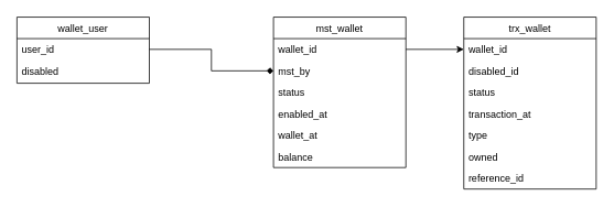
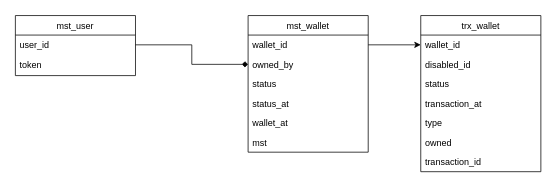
  <mxCell id="0" />
  <mxCell id="1" parent="0" />
- <mxCell id="2" value="wallet_user" style="swimlane;fontStyle=0;align=center;verticalAlign=top;childLayout=stackLayout;horizontal=1;startSize=26;horizontalStack=0;resizeParent=1;resizeLast=0;collapsible=1;marginBottom=0;rounded=0;shadow=0;strokeWidth=1;" parent="1" vertex="1"><mxGeometry x="20" y="20" width="160" height="80" as="geometry"><mxRectangle x="230" y="140" width="160" height="26" as="alternateBounds" /></mxGeometry></mxCell>
+ <mxCell id="2" value="mst_user" style="swimlane;fontStyle=0;align=center;verticalAlign=top;childLayout=stackLayout;horizontal=1;startSize=26;horizontalStack=0;resizeParent=1;resizeLast=0;collapsible=1;marginBottom=0;rounded=0;shadow=0;strokeWidth=1;" parent="1" vertex="1"><mxGeometry x="20" y="20" width="160" height="80" as="geometry"><mxRectangle x="230" y="140" width="160" height="26" as="alternateBounds" /></mxGeometry></mxCell>
  <mxCell id="3" value="user_id" style="text;align=left;verticalAlign=top;spacingLeft=4;spacingRight=4;overflow=hidden;rotatable=0;points=[[0,0.5],[1,0.5]];portConstraint=eastwest;" parent="2" vertex="1"><mxGeometry y="26" width="160" height="26" as="geometry" /></mxCell>
- <mxCell id="4" value="disabled" style="text;align=left;verticalAlign=top;spacingLeft=4;spacingRight=4;overflow=hidden;rotatable=0;points=[[0,0.5],[1,0.5]];portConstraint=eastwest;rounded=0;shadow=0;html=0;" parent="2" vertex="1"><mxGeometry y="52" width="160" height="26" as="geometry" /></mxCell>
+ <mxCell id="4" value="token" style="text;align=left;verticalAlign=top;spacingLeft=4;spacingRight=4;overflow=hidden;rotatable=0;points=[[0,0.5],[1,0.5]];portConstraint=eastwest;rounded=0;shadow=0;html=0;" parent="2" vertex="1"><mxGeometry y="52" width="160" height="26" as="geometry" /></mxCell>
  <mxCell id="5" value="mst_wallet&#10;" style="swimlane;fontStyle=0;align=center;verticalAlign=top;childLayout=stackLayout;horizontal=1;startSize=26;horizontalStack=0;resizeParent=1;resizeLast=0;collapsible=1;marginBottom=0;rounded=0;shadow=0;strokeWidth=1;" parent="1" vertex="1"><mxGeometry x="330" y="20" width="160" height="182" as="geometry"><mxRectangle x="230" y="140" width="160" height="26" as="alternateBounds" /></mxGeometry></mxCell>
  <mxCell id="6" value="wallet_id" style="text;align=left;verticalAlign=top;spacingLeft=4;spacingRight=4;overflow=hidden;rotatable=0;points=[[0,0.5],[1,0.5]];portConstraint=eastwest;" parent="5" vertex="1"><mxGeometry y="26" width="160" height="26" as="geometry" /></mxCell>
- <mxCell id="7" value="mst_by" style="text;align=left;verticalAlign=top;spacingLeft=4;spacingRight=4;overflow=hidden;rotatable=0;points=[[0,0.5],[1,0.5]];portConstraint=eastwest;rounded=0;shadow=0;html=0;" parent="5" vertex="1"><mxGeometry y="52" width="160" height="26" as="geometry" /></mxCell>
+ <mxCell id="7" value="owned_by" style="text;align=left;verticalAlign=top;spacingLeft=4;spacingRight=4;overflow=hidden;rotatable=0;points=[[0,0.5],[1,0.5]];portConstraint=eastwest;rounded=0;shadow=0;html=0;" parent="5" vertex="1"><mxGeometry y="52" width="160" height="26" as="geometry" /></mxCell>
  <mxCell id="8" value="status" style="text;align=left;verticalAlign=top;spacingLeft=4;spacingRight=4;overflow=hidden;rotatable=0;points=[[0,0.5],[1,0.5]];portConstraint=eastwest;rounded=0;shadow=0;html=0;" parent="5" vertex="1"><mxGeometry y="78" width="160" height="26" as="geometry" /></mxCell>
- <mxCell id="9" value="enabled_at" style="text;align=left;verticalAlign=top;spacingLeft=4;spacingRight=4;overflow=hidden;rotatable=0;points=[[0,0.5],[1,0.5]];portConstraint=eastwest;rounded=0;shadow=0;html=0;" parent="5" vertex="1"><mxGeometry y="104" width="160" height="26" as="geometry" /></mxCell>
+ <mxCell id="9" value="status_at" style="text;align=left;verticalAlign=top;spacingLeft=4;spacingRight=4;overflow=hidden;rotatable=0;points=[[0,0.5],[1,0.5]];portConstraint=eastwest;rounded=0;shadow=0;html=0;" parent="5" vertex="1"><mxGeometry y="104" width="160" height="26" as="geometry" /></mxCell>
  <mxCell id="10" value="wallet_at" style="text;align=left;verticalAlign=top;spacingLeft=4;spacingRight=4;overflow=hidden;rotatable=0;points=[[0,0.5],[1,0.5]];portConstraint=eastwest;rounded=0;shadow=0;html=0;" parent="5" vertex="1"><mxGeometry y="130" width="160" height="26" as="geometry" /></mxCell>
- <mxCell id="11" value="balance" style="text;align=left;verticalAlign=top;spacingLeft=4;spacingRight=4;overflow=hidden;rotatable=0;points=[[0,0.5],[1,0.5]];portConstraint=eastwest;rounded=0;shadow=0;html=0;" parent="5" vertex="1"><mxGeometry y="156" width="160" height="26" as="geometry" /></mxCell>
+ <mxCell id="11" value="mst" style="text;align=left;verticalAlign=top;spacingLeft=4;spacingRight=4;overflow=hidden;rotatable=0;points=[[0,0.5],[1,0.5]];portConstraint=eastwest;rounded=0;shadow=0;html=0;" parent="5" vertex="1"><mxGeometry y="156" width="160" height="26" as="geometry" /></mxCell>
  <mxCell id="12" style="edgeStyle=orthogonalEdgeStyle;rounded=0;orthogonalLoop=1;jettySize=auto;html=1;endArrow=diamond;" parent="1" source="3" target="7" edge="1"><mxGeometry relative="1" as="geometry" /></mxCell>
  <mxCell id="13" value="trx_wallet" style="swimlane;fontStyle=0;align=center;verticalAlign=top;childLayout=stackLayout;horizontal=1;startSize=26;horizontalStack=0;resizeParent=1;resizeLast=0;collapsible=1;marginBottom=0;rounded=0;shadow=0;strokeWidth=1;" parent="1" vertex="1"><mxGeometry x="560" y="20" width="160" height="208" as="geometry"><mxRectangle x="230" y="140" width="160" height="26" as="alternateBounds" /></mxGeometry></mxCell>
  <mxCell id="14" value="wallet_id" style="text;align=left;verticalAlign=top;spacingLeft=4;spacingRight=4;overflow=hidden;rotatable=0;points=[[0,0.5],[1,0.5]];portConstraint=eastwest;rounded=0;shadow=0;html=0;" parent="13" vertex="1"><mxGeometry y="26" width="160" height="26" as="geometry" /></mxCell>
  <mxCell id="15" value="disabled_id" style="text;align=left;verticalAlign=top;spacingLeft=4;spacingRight=4;overflow=hidden;rotatable=0;points=[[0,0.5],[1,0.5]];portConstraint=eastwest;" parent="13" vertex="1"><mxGeometry y="52" width="160" height="26" as="geometry" /></mxCell>
  <mxCell id="16" value="status" style="text;align=left;verticalAlign=top;spacingLeft=4;spacingRight=4;overflow=hidden;rotatable=0;points=[[0,0.5],[1,0.5]];portConstraint=eastwest;rounded=0;shadow=0;html=0;" parent="13" vertex="1"><mxGeometry y="78" width="160" height="26" as="geometry" /></mxCell>
  <mxCell id="17" value="transaction_at" style="text;align=left;verticalAlign=top;spacingLeft=4;spacingRight=4;overflow=hidden;rotatable=0;points=[[0,0.5],[1,0.5]];portConstraint=eastwest;rounded=0;shadow=0;html=0;" parent="13" vertex="1"><mxGeometry y="104" width="160" height="26" as="geometry" /></mxCell>
  <mxCell id="18" value="type" style="text;align=left;verticalAlign=top;spacingLeft=4;spacingRight=4;overflow=hidden;rotatable=0;points=[[0,0.5],[1,0.5]];portConstraint=eastwest;rounded=0;shadow=0;html=0;" parent="13" vertex="1"><mxGeometry y="130" width="160" height="26" as="geometry" /></mxCell>
  <mxCell id="19" value="owned" style="text;align=left;verticalAlign=top;spacingLeft=4;spacingRight=4;overflow=hidden;rotatable=0;points=[[0,0.5],[1,0.5]];portConstraint=eastwest;rounded=0;shadow=0;html=0;" parent="13" vertex="1"><mxGeometry y="156" width="160" height="26" as="geometry" /></mxCell>
- <mxCell id="20" value="reference_id" style="text;align=left;verticalAlign=top;spacingLeft=4;spacingRight=4;overflow=hidden;rotatable=0;points=[[0,0.5],[1,0.5]];portConstraint=eastwest;rounded=0;shadow=0;html=0;" parent="13" vertex="1"><mxGeometry y="182" width="160" height="26" as="geometry" /></mxCell>
+ <mxCell id="20" value="transaction_id" style="text;align=left;verticalAlign=top;spacingLeft=4;spacingRight=4;overflow=hidden;rotatable=0;points=[[0,0.5],[1,0.5]];portConstraint=eastwest;rounded=0;shadow=0;html=0;" parent="13" vertex="1"><mxGeometry y="182" width="160" height="26" as="geometry" /></mxCell>
  <mxCell id="21" style="edgeStyle=orthogonalEdgeStyle;rounded=0;orthogonalLoop=1;jettySize=auto;html=1;" parent="1" source="6" target="14" edge="1"><mxGeometry relative="1" as="geometry" /></mxCell>
